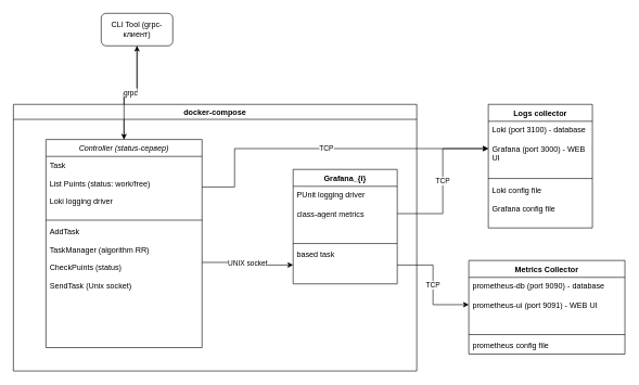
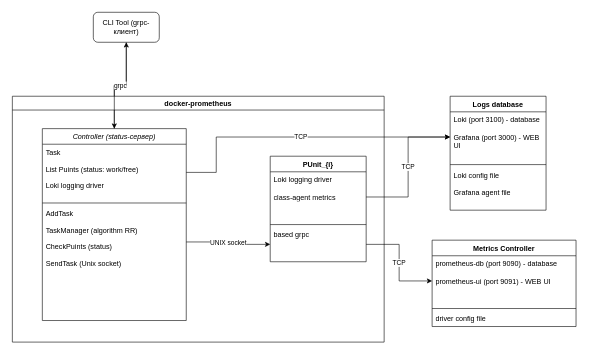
  <mxCell id="0" />
  <mxCell id="1" parent="0" />
  <mxCell id="2" style="edgeStyle=orthogonalEdgeStyle;rounded=0;orthogonalLoop=1;jettySize=auto;html=1;entryX=0.5;entryY=0;entryDx=0;entryDy=0;" edge="1" parent="1" source="3" target="9"><mxGeometry relative="1" as="geometry"><mxPoint x="90" y="120" as="targetPoint" /></mxGeometry></mxCell>
  <mxCell id="3" value="CLI Tool (grpc-клиент)" style="html=1;whiteSpace=wrap;rounded=1;" vertex="1" parent="1"><mxGeometry x="155" y="20" width="110" height="50" as="geometry" /></mxCell>
- <mxCell id="4" value="Grafana_{i}" style="swimlane;fontStyle=1;align=center;verticalAlign=top;childLayout=stackLayout;horizontal=1;startSize=26;horizontalStack=0;resizeParent=1;resizeParentMax=0;resizeLast=0;collapsible=1;marginBottom=0;whiteSpace=wrap;html=1;" vertex="1" parent="1"><mxGeometry x="450" y="260" width="160" height="176" as="geometry" /></mxCell>
- <mxCell id="5" value="PUnit logging driver&lt;div&gt;&lt;br&gt;&lt;/div&gt;&lt;div&gt;class-agent metrics&amp;nbsp;&lt;/div&gt;" style="text;strokeColor=none;fillColor=none;align=left;verticalAlign=top;spacingLeft=4;spacingRight=4;overflow=hidden;rotatable=0;points=[[0,0.5],[1,0.5]];portConstraint=eastwest;whiteSpace=wrap;html=1;" vertex="1" parent="4"><mxGeometry y="26" width="160" height="84" as="geometry" /></mxCell>
+ <mxCell id="4" value="PUnit_{i}" style="swimlane;fontStyle=1;align=center;verticalAlign=top;childLayout=stackLayout;horizontal=1;startSize=26;horizontalStack=0;resizeParent=1;resizeParentMax=0;resizeLast=0;collapsible=1;marginBottom=0;whiteSpace=wrap;html=1;" vertex="1" parent="1"><mxGeometry x="450" y="260" width="160" height="176" as="geometry" /></mxCell>
+ <mxCell id="5" value="Loki logging driver&lt;div&gt;&lt;br&gt;&lt;/div&gt;&lt;div&gt;class-agent metrics&amp;nbsp;&lt;/div&gt;" style="text;strokeColor=none;fillColor=none;align=left;verticalAlign=top;spacingLeft=4;spacingRight=4;overflow=hidden;rotatable=0;points=[[0,0.5],[1,0.5]];portConstraint=eastwest;whiteSpace=wrap;html=1;" vertex="1" parent="4"><mxGeometry y="26" width="160" height="84" as="geometry" /></mxCell>
  <mxCell id="6" value="" style="line;strokeWidth=1;fillColor=none;align=left;verticalAlign=middle;spacingTop=-1;spacingLeft=3;spacingRight=3;rotatable=0;labelPosition=right;points=[];portConstraint=eastwest;strokeColor=inherit;" vertex="1" parent="4"><mxGeometry y="110" width="160" height="8" as="geometry" /></mxCell>
- <mxCell id="7" value="&lt;div&gt;&lt;span style=&quot;background-color: transparent; color: light-dark(rgb(0, 0, 0), rgb(255, 255, 255));&quot;&gt;based task&lt;/span&gt;&lt;/div&gt;&lt;div&gt;&lt;br&gt;&lt;/div&gt;" style="text;strokeColor=none;fillColor=none;align=left;verticalAlign=top;spacingLeft=4;spacingRight=4;overflow=hidden;rotatable=0;points=[[0,0.5],[1,0.5]];portConstraint=eastwest;whiteSpace=wrap;html=1;" vertex="1" parent="4"><mxGeometry y="118" width="160" height="58" as="geometry" /></mxCell>
- <mxCell id="8" value="docker-compose" style="swimlane;whiteSpace=wrap;html=1;" vertex="1" parent="1"><mxGeometry x="20" y="160" width="620" height="410" as="geometry" /></mxCell>
+ <mxCell id="7" value="&lt;div&gt;&lt;span style=&quot;background-color: transparent; color: light-dark(rgb(0, 0, 0), rgb(255, 255, 255));&quot;&gt;based grpc&lt;/span&gt;&lt;/div&gt;&lt;div&gt;&lt;br&gt;&lt;/div&gt;" style="text;strokeColor=none;fillColor=none;align=left;verticalAlign=top;spacingLeft=4;spacingRight=4;overflow=hidden;rotatable=0;points=[[0,0.5],[1,0.5]];portConstraint=eastwest;whiteSpace=wrap;html=1;" vertex="1" parent="4"><mxGeometry y="118" width="160" height="58" as="geometry" /></mxCell>
+ <mxCell id="8" value="docker-prometheus" style="swimlane;whiteSpace=wrap;html=1;" vertex="1" parent="1"><mxGeometry x="20" y="160" width="620" height="410" as="geometry" /></mxCell>
  <mxCell id="9" value="Controller (status-сервер)" style="swimlane;fontStyle=2;align=center;verticalAlign=top;childLayout=stackLayout;horizontal=1;startSize=26;horizontalStack=0;resizeParent=1;resizeLast=0;collapsible=1;marginBottom=0;rounded=0;shadow=0;strokeWidth=1;" parent="8" vertex="1"><mxGeometry x="50" y="54" width="240" height="320" as="geometry"><mxRectangle x="230" y="140" width="160" height="26" as="alternateBounds" /></mxGeometry></mxCell>
  <mxCell id="10" value="Task&#10;&#10;List Puints (status: work/free)&#10;&#10;Loki logging driver" style="text;align=left;verticalAlign=top;spacingLeft=4;spacingRight=4;overflow=hidden;rotatable=0;points=[[0,0.5],[1,0.5]];portConstraint=eastwest;rounded=0;shadow=0;html=0;" parent="9" vertex="1"><mxGeometry y="26" width="240" height="94" as="geometry" /></mxCell>
  <mxCell id="11" value="" style="line;html=1;strokeWidth=1;align=left;verticalAlign=middle;spacingTop=-1;spacingLeft=3;spacingRight=3;rotatable=0;labelPosition=right;points=[];portConstraint=eastwest;" parent="9" vertex="1"><mxGeometry y="120" width="240" height="8" as="geometry" /></mxCell>
  <mxCell id="12" value="AddTask&#10;&#10;TaskManager (algorithm RR)&#10;&#10;CheckPuints (status) &#10;&#10;SendTask (Unix socket)&#10;" style="text;align=left;verticalAlign=top;spacingLeft=4;spacingRight=4;overflow=hidden;rotatable=0;points=[[0,0.5],[1,0.5]];portConstraint=eastwest;" parent="9" vertex="1"><mxGeometry y="128" width="240" height="122" as="geometry" /></mxCell>
- <mxCell id="13" value="Logs collector" style="swimlane;fontStyle=1;align=center;verticalAlign=top;childLayout=stackLayout;horizontal=1;startSize=26;horizontalStack=0;resizeParent=1;resizeParentMax=0;resizeLast=0;collapsible=1;marginBottom=0;whiteSpace=wrap;html=1;" vertex="1" parent="1"><mxGeometry x="750" y="160" width="160" height="190" as="geometry" /></mxCell>
+ <mxCell id="13" value="Logs database" style="swimlane;fontStyle=1;align=center;verticalAlign=top;childLayout=stackLayout;horizontal=1;startSize=26;horizontalStack=0;resizeParent=1;resizeParentMax=0;resizeLast=0;collapsible=1;marginBottom=0;whiteSpace=wrap;html=1;" vertex="1" parent="1"><mxGeometry x="750" y="160" width="160" height="190" as="geometry" /></mxCell>
  <mxCell id="14" value="Loki (port 3100) - database&lt;div&gt;&lt;br&gt;&lt;/div&gt;&lt;div&gt;Grafana (port 3000) - WEB UI&lt;/div&gt;&lt;div&gt;&lt;br&gt;&lt;/div&gt;" style="text;strokeColor=none;fillColor=none;align=left;verticalAlign=top;spacingLeft=4;spacingRight=4;overflow=hidden;rotatable=0;points=[[0,0.5],[1,0.5]];portConstraint=eastwest;whiteSpace=wrap;html=1;" vertex="1" parent="13"><mxGeometry y="26" width="160" height="84" as="geometry" /></mxCell>
  <mxCell id="15" value="" style="line;strokeWidth=1;fillColor=none;align=left;verticalAlign=middle;spacingTop=-1;spacingLeft=3;spacingRight=3;rotatable=0;labelPosition=right;points=[];portConstraint=eastwest;strokeColor=inherit;" vertex="1" parent="13"><mxGeometry y="110" width="160" height="8" as="geometry" /></mxCell>
- <mxCell id="16" value="Loki config file&lt;div&gt;&lt;br&gt;&lt;/div&gt;&lt;div&gt;Grafana config file&lt;br&gt;&lt;div&gt;&lt;br&gt;&lt;/div&gt;&lt;/div&gt;" style="text;strokeColor=none;fillColor=none;align=left;verticalAlign=top;spacingLeft=4;spacingRight=4;overflow=hidden;rotatable=0;points=[[0,0.5],[1,0.5]];portConstraint=eastwest;whiteSpace=wrap;html=1;" vertex="1" parent="13"><mxGeometry y="118" width="160" height="72" as="geometry" /></mxCell>
- <mxCell id="17" value="Metrics Collector" style="swimlane;fontStyle=1;align=center;verticalAlign=top;childLayout=stackLayout;horizontal=1;startSize=26;horizontalStack=0;resizeParent=1;resizeParentMax=0;resizeLast=0;collapsible=1;marginBottom=0;whiteSpace=wrap;html=1;" vertex="1" parent="1"><mxGeometry x="720" y="400" width="240" height="144" as="geometry" /></mxCell>
+ <mxCell id="16" value="Loki config file&lt;div&gt;&lt;br&gt;&lt;/div&gt;&lt;div&gt;Grafana agent file&lt;br&gt;&lt;div&gt;&lt;br&gt;&lt;/div&gt;&lt;/div&gt;" style="text;strokeColor=none;fillColor=none;align=left;verticalAlign=top;spacingLeft=4;spacingRight=4;overflow=hidden;rotatable=0;points=[[0,0.5],[1,0.5]];portConstraint=eastwest;whiteSpace=wrap;html=1;" vertex="1" parent="13"><mxGeometry y="118" width="160" height="72" as="geometry" /></mxCell>
+ <mxCell id="17" value="Metrics Controller" style="swimlane;fontStyle=1;align=center;verticalAlign=top;childLayout=stackLayout;horizontal=1;startSize=26;horizontalStack=0;resizeParent=1;resizeParentMax=0;resizeLast=0;collapsible=1;marginBottom=0;whiteSpace=wrap;html=1;" vertex="1" parent="1"><mxGeometry x="720" y="400" width="240" height="144" as="geometry" /></mxCell>
  <mxCell id="18" value="prometheus-db (port 9090) - database&lt;div&gt;&lt;br&gt;&lt;/div&gt;&lt;div&gt;prometheus-ui (port 9091) - WEB UI&lt;/div&gt;" style="text;strokeColor=none;fillColor=none;align=left;verticalAlign=top;spacingLeft=4;spacingRight=4;overflow=hidden;rotatable=0;points=[[0,0.5],[1,0.5]];portConstraint=eastwest;whiteSpace=wrap;html=1;" vertex="1" parent="17"><mxGeometry y="26" width="240" height="84" as="geometry" /></mxCell>
  <mxCell id="19" value="" style="line;strokeWidth=1;fillColor=none;align=left;verticalAlign=middle;spacingTop=-1;spacingLeft=3;spacingRight=3;rotatable=0;labelPosition=right;points=[];portConstraint=eastwest;strokeColor=inherit;" vertex="1" parent="17"><mxGeometry y="110" width="240" height="8" as="geometry" /></mxCell>
- <mxCell id="20" value="prometheus config file" style="text;strokeColor=none;fillColor=none;align=left;verticalAlign=top;spacingLeft=4;spacingRight=4;overflow=hidden;rotatable=0;points=[[0,0.5],[1,0.5]];portConstraint=eastwest;whiteSpace=wrap;html=1;" vertex="1" parent="17"><mxGeometry y="118" width="240" height="26" as="geometry" /></mxCell>
+ <mxCell id="20" value="driver config file" style="text;strokeColor=none;fillColor=none;align=left;verticalAlign=top;spacingLeft=4;spacingRight=4;overflow=hidden;rotatable=0;points=[[0,0.5],[1,0.5]];portConstraint=eastwest;whiteSpace=wrap;html=1;" vertex="1" parent="17"><mxGeometry y="118" width="240" height="26" as="geometry" /></mxCell>
  <mxCell id="21" value="TCP" style="edgeStyle=orthogonalEdgeStyle;rounded=0;orthogonalLoop=1;jettySize=auto;html=1;entryX=0;entryY=0.5;entryDx=0;entryDy=0;" edge="1" parent="1" source="5" target="14"><mxGeometry relative="1" as="geometry" /></mxCell>
  <mxCell id="22" value="TCP" style="edgeStyle=orthogonalEdgeStyle;rounded=0;orthogonalLoop=1;jettySize=auto;html=1;exitX=1;exitY=0.5;exitDx=0;exitDy=0;" edge="1" parent="1" source="7" target="18"><mxGeometry relative="1" as="geometry" /></mxCell>
  <mxCell id="23" value="UNIX socket" style="edgeStyle=orthogonalEdgeStyle;rounded=0;orthogonalLoop=1;jettySize=auto;html=1;exitX=1;exitY=0.5;exitDx=0;exitDy=0;entryX=0;entryY=0.5;entryDx=0;entryDy=0;" edge="1" parent="1" source="12" target="7"><mxGeometry relative="1" as="geometry" /></mxCell>
  <mxCell id="24" value="grpc" style="edgeStyle=orthogonalEdgeStyle;rounded=0;orthogonalLoop=1;jettySize=auto;html=1;entryX=0.5;entryY=1;entryDx=0;entryDy=0;" edge="1" parent="1" source="9" target="3"><mxGeometry relative="1" as="geometry" /></mxCell>
  <mxCell id="25" value="TCP" style="edgeStyle=orthogonalEdgeStyle;rounded=0;orthogonalLoop=1;jettySize=auto;html=1;entryX=0;entryY=0.5;entryDx=0;entryDy=0;" edge="1" parent="1" source="10" target="14"><mxGeometry relative="1" as="geometry"><Array as="points"><mxPoint x="360" y="287" /><mxPoint x="360" y="228" /></Array></mxGeometry></mxCell>
